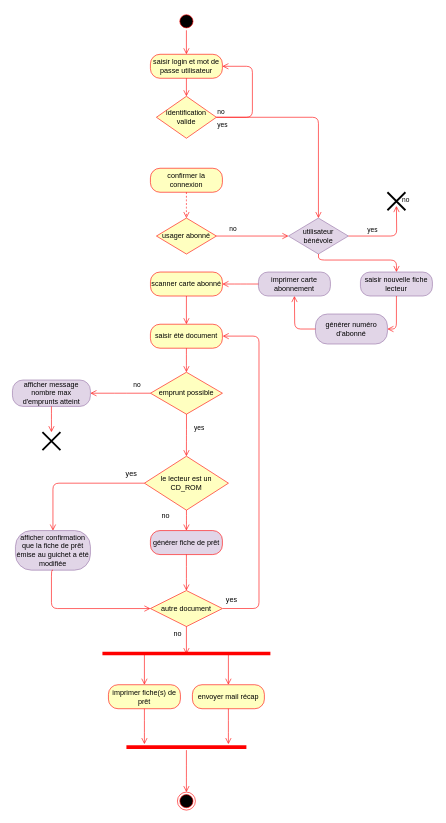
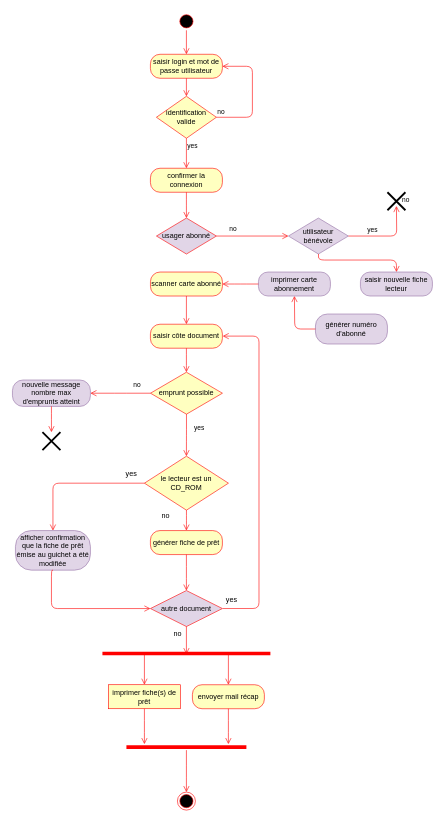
  <mxCell id="0" />
  <mxCell id="1" parent="0" />
  <mxCell id="2" value="" style="ellipse;html=1;shape=startState;fillColor=#000000;strokeColor=#ff0000;" parent="1" vertex="1"><mxGeometry x="295" y="20" width="30" height="30" as="geometry" /></mxCell>
  <mxCell id="3" value="" style="edgeStyle=orthogonalEdgeStyle;html=1;verticalAlign=bottom;endArrow=open;endSize=8;strokeColor=#ff0000;entryX=0.5;entryY=0;entryDx=0;entryDy=0;" parent="1" source="2" target="4" edge="1"><mxGeometry relative="1" as="geometry"><mxPoint x="310.05" y="140" as="targetPoint" /></mxGeometry></mxCell>
  <mxCell id="4" value="saisir login et mot de passe utilisateur" style="rounded=1;whiteSpace=wrap;html=1;arcSize=40;fontColor=#000000;fillColor=#ffffc0;strokeColor=#ff0000;" parent="1" vertex="1"><mxGeometry x="250" y="90" width="120" height="40" as="geometry" /></mxCell>
- <mxCell id="5" value="usager abonné" style="rhombus;whiteSpace=wrap;html=1;fillColor=#ffffc0;strokeColor=#ff0000;" parent="1" vertex="1"><mxGeometry x="260.06" y="363" width="100" height="60" as="geometry" /></mxCell>
+ <mxCell id="5" value="usager abonné" style="rhombus;whiteSpace=wrap;html=1;fillColor=#e1d5e7;strokeColor=#ff0000;" parent="1" vertex="1"><mxGeometry x="260.06" y="363" width="100" height="60" as="geometry" /></mxCell>
  <mxCell id="6" value="no" style="edgeStyle=orthogonalEdgeStyle;html=1;align=left;verticalAlign=bottom;endArrow=open;endSize=8;strokeColor=#ff0000;entryX=0;entryY=0.5;entryDx=0;entryDy=0;" parent="1" source="5" target="7" edge="1"><mxGeometry x="-0.668" y="3" relative="1" as="geometry"><mxPoint x="450.11" y="413" as="targetPoint" /><mxPoint as="offset" /></mxGeometry></mxCell>
  <mxCell id="7" value="utilisateur bénévole" style="rhombus;whiteSpace=wrap;html=1;fillColor=#e1d5e7;strokeColor=#9673a6;" parent="1" vertex="1"><mxGeometry x="480.06" y="363" width="100" height="60" as="geometry" /></mxCell>
  <mxCell id="8" value="no" style="edgeStyle=orthogonalEdgeStyle;html=1;align=left;verticalAlign=bottom;endArrow=open;endSize=8;strokeColor=#ff0000;" parent="1" source="7" edge="1"><mxGeometry x="0.23" y="88" relative="1" as="geometry"><mxPoint x="660.11" y="343" as="targetPoint" /><mxPoint x="8" y="37" as="offset" /></mxGeometry></mxCell>
  <mxCell id="9" value="yes" style="edgeStyle=orthogonalEdgeStyle;html=1;align=left;verticalAlign=top;endArrow=open;endSize=8;strokeColor=#ff0000;entryX=0.5;entryY=0;entryDx=0;entryDy=0;" parent="1" edge="1"><mxGeometry x="0.125" y="63" relative="1" as="geometry"><mxPoint x="660.203" y="453" as="targetPoint" /><mxPoint x="530.203" y="422.914" as="sourcePoint" /><Array as="points"><mxPoint x="530.06" y="433" /><mxPoint x="660.06" y="433" /></Array><mxPoint as="offset" /></mxGeometry></mxCell>
  <mxCell id="10" value="" style="shape=umlDestroy;whiteSpace=wrap;html=1;strokeWidth=3;" parent="1" vertex="1"><mxGeometry x="645.11" y="320" width="30" height="30" as="geometry" /></mxCell>
  <mxCell id="11" value="saisir nouvelle fiche lecteur" style="rounded=1;whiteSpace=wrap;html=1;arcSize=40;fillColor=#e1d5e7;strokeColor=#9673a6;" parent="1" vertex="1"><mxGeometry x="600.11" y="453" width="120" height="40" as="geometry" /></mxCell>
- <mxCell id="12" value="" style="edgeStyle=orthogonalEdgeStyle;html=1;verticalAlign=bottom;endArrow=open;endSize=8;strokeColor=#ff0000;exitX=0.5;exitY=1;exitDx=0;exitDy=0;entryX=1;entryY=0.5;entryDx=0;entryDy=0;" parent="1" source="11" target="14" edge="1"><mxGeometry relative="1" as="geometry"><mxPoint x="540.06" y="473" as="targetPoint" /><Array as="points" /></mxGeometry></mxCell>
  <mxCell id="13" value="scanner carte abonné" style="rounded=1;whiteSpace=wrap;html=1;arcSize=40;fontColor=#000000;fillColor=#ffffc0;strokeColor=#ff0000;" parent="1" vertex="1"><mxGeometry x="250.06" y="453" width="120" height="40" as="geometry" /></mxCell>
  <mxCell id="14" value="générer numéro d'abonné" style="rounded=1;whiteSpace=wrap;html=1;arcSize=40;fillColor=#e1d5e7;strokeColor=#9673a6;" parent="1" vertex="1"><mxGeometry x="525.11" y="523" width="120" height="50" as="geometry" /></mxCell>
  <mxCell id="15" value="" style="edgeStyle=orthogonalEdgeStyle;html=1;verticalAlign=bottom;endArrow=open;endSize=8;strokeColor=#ff0000;entryX=0.5;entryY=0;entryDx=0;entryDy=0;" parent="1" source="4" target="51" edge="1"><mxGeometry relative="1" as="geometry"><mxPoint x="310.05" y="210" as="targetPoint" /><mxPoint x="310.05" y="180" as="sourcePoint" /></mxGeometry></mxCell>
  <mxCell id="16" value="confirmer la connexion" style="rounded=1;whiteSpace=wrap;html=1;arcSize=40;fontColor=#000000;fillColor=#ffffc0;strokeColor=#ff0000;" parent="1" vertex="1"><mxGeometry x="250" y="280" width="120" height="40" as="geometry" /></mxCell>
- <mxCell id="17" value="" style="edgeStyle=orthogonalEdgeStyle;html=1;verticalAlign=bottom;endArrow=open;endSize=8;strokeColor=#ff0000;entryX=0.5;entryY=0;entryDx=0;entryDy=0;dashed=1;" parent="1" source="16" target="5" edge="1"><mxGeometry relative="1" as="geometry"><mxPoint x="310" y="360" as="targetPoint" /></mxGeometry></mxCell>
+ <mxCell id="17" value="" style="edgeStyle=orthogonalEdgeStyle;html=1;verticalAlign=bottom;endArrow=open;endSize=8;strokeColor=#ff0000;entryX=0.5;entryY=0;entryDx=0;entryDy=0;" parent="1" source="16" target="5" edge="1"><mxGeometry relative="1" as="geometry"><mxPoint x="310" y="360" as="targetPoint" /></mxGeometry></mxCell>
  <mxCell id="18" value="" style="edgeStyle=orthogonalEdgeStyle;html=1;verticalAlign=bottom;endArrow=open;endSize=8;strokeColor=#ff0000;exitX=0;exitY=0.5;exitDx=0;exitDy=0;" parent="1" source="14" edge="1"><mxGeometry relative="1" as="geometry"><mxPoint x="490.06" y="493" as="targetPoint" /><mxPoint x="320.203" y="593" as="sourcePoint" /></mxGeometry></mxCell>
  <mxCell id="19" value="imprimer carte abonnement" style="rounded=1;whiteSpace=wrap;html=1;arcSize=40;fillColor=#e1d5e7;strokeColor=#9673a6;" parent="1" vertex="1"><mxGeometry x="430.06" y="453" width="120" height="40" as="geometry" /></mxCell>
  <mxCell id="20" value="" style="edgeStyle=orthogonalEdgeStyle;html=1;verticalAlign=bottom;endArrow=open;endSize=8;strokeColor=#ff0000;exitX=0;exitY=0.5;exitDx=0;exitDy=0;" parent="1" source="19" edge="1"><mxGeometry relative="1" as="geometry"><mxPoint x="370.06" y="473" as="targetPoint" /><mxPoint x="320.203" y="593" as="sourcePoint" /></mxGeometry></mxCell>
  <mxCell id="21" value="" style="edgeStyle=orthogonalEdgeStyle;html=1;verticalAlign=bottom;endArrow=open;endSize=8;strokeColor=#ff0000;" parent="1" edge="1"><mxGeometry relative="1" as="geometry"><mxPoint x="310" y="540" as="targetPoint" /><mxPoint x="310" y="493" as="sourcePoint" /></mxGeometry></mxCell>
- <mxCell id="22" value="saisir été document" style="rounded=1;whiteSpace=wrap;html=1;arcSize=40;fontColor=#000000;fillColor=#ffffc0;strokeColor=#ff0000;" parent="1" vertex="1"><mxGeometry x="250" y="540" width="120" height="40" as="geometry" /></mxCell>
+ <mxCell id="22" value="saisir côte document" style="rounded=1;whiteSpace=wrap;html=1;arcSize=40;fontColor=#000000;fillColor=#ffffc0;strokeColor=#ff0000;" parent="1" vertex="1"><mxGeometry x="250" y="540" width="120" height="40" as="geometry" /></mxCell>
  <mxCell id="23" value="" style="edgeStyle=orthogonalEdgeStyle;html=1;verticalAlign=bottom;endArrow=open;endSize=8;strokeColor=#ff0000;" parent="1" source="22" edge="1"><mxGeometry relative="1" as="geometry"><mxPoint x="310" y="620" as="targetPoint" /></mxGeometry></mxCell>
  <mxCell id="24" value="emprunt possible" style="rhombus;whiteSpace=wrap;html=1;fillColor=#ffffc0;strokeColor=#ff0000;" parent="1" vertex="1"><mxGeometry x="250.06" y="620" width="120" height="70" as="geometry" /></mxCell>
  <mxCell id="25" value="no" style="edgeStyle=orthogonalEdgeStyle;html=1;align=left;verticalAlign=bottom;endArrow=open;endSize=8;strokeColor=#ff0000;exitX=0;exitY=0.5;exitDx=0;exitDy=0;" parent="1" source="24" edge="1"><mxGeometry x="-0.399" y="-5" relative="1" as="geometry"><mxPoint x="150" y="655" as="targetPoint" /><mxPoint as="offset" /></mxGeometry></mxCell>
  <mxCell id="26" value="yes" style="edgeStyle=orthogonalEdgeStyle;html=1;align=left;verticalAlign=top;endArrow=open;endSize=8;strokeColor=#ff0000;" parent="1" source="24" edge="1"><mxGeometry x="0.001" y="27" relative="1" as="geometry"><mxPoint x="310" y="760" as="targetPoint" /><mxPoint x="-17" y="-25" as="offset" /></mxGeometry></mxCell>
- <mxCell id="27" value="générer fiche de prêt" style="rounded=1;whiteSpace=wrap;html=1;arcSize=40;fontColor=#000000;fillColor=#e1d5e7;strokeColor=#ff0000;" parent="1" vertex="1"><mxGeometry x="250" y="884" width="120" height="40" as="geometry" /></mxCell>
+ <mxCell id="27" value="générer fiche de prêt" style="rounded=1;whiteSpace=wrap;html=1;arcSize=40;fontColor=#000000;fillColor=#ffffc0;strokeColor=#ff0000;" parent="1" vertex="1"><mxGeometry x="250" y="884" width="120" height="40" as="geometry" /></mxCell>
  <mxCell id="28" value="" style="edgeStyle=orthogonalEdgeStyle;html=1;verticalAlign=bottom;endArrow=open;endSize=8;strokeColor=#ff0000;" parent="1" source="27" edge="1"><mxGeometry relative="1" as="geometry"><mxPoint x="310" y="984" as="targetPoint" /></mxGeometry></mxCell>
- <mxCell id="29" value="autre document" style="rhombus;whiteSpace=wrap;html=1;fillColor=#ffffc0;strokeColor=#ff0000;" parent="1" vertex="1"><mxGeometry x="250" y="984" width="120" height="60" as="geometry" /></mxCell>
+ <mxCell id="29" value="autre document" style="rhombus;whiteSpace=wrap;html=1;fillColor=#e1d5e7;strokeColor=#ff0000;" parent="1" vertex="1"><mxGeometry x="250" y="984" width="120" height="60" as="geometry" /></mxCell>
  <mxCell id="30" value="" style="edgeStyle=orthogonalEdgeStyle;html=1;align=left;verticalAlign=bottom;endArrow=open;endSize=8;strokeColor=#ff0000;entryX=1;entryY=0.5;entryDx=0;entryDy=0;exitX=1;exitY=0.5;exitDx=0;exitDy=0;" parent="1" edge="1"><mxGeometry x="-0.733" y="121" relative="1" as="geometry"><mxPoint x="370.529" y="559.824" as="targetPoint" /><mxPoint x="370.529" y="1013.941" as="sourcePoint" /><Array as="points"><mxPoint x="431" y="1014" /><mxPoint x="431" y="560" /></Array><mxPoint x="11" y="50" as="offset" /></mxGeometry></mxCell>
  <mxCell id="31" value="" style="edgeStyle=orthogonalEdgeStyle;html=1;align=left;verticalAlign=top;endArrow=open;endSize=8;strokeColor=#ff0000;entryX=0.5;entryY=0.6;entryDx=0;entryDy=0;entryPerimeter=0;" parent="1" source="29" target="35" edge="1"><mxGeometry x="-0.12" y="116" relative="1" as="geometry"><mxPoint x="310" y="1124" as="targetPoint" /><mxPoint x="-27" y="-76" as="offset" /></mxGeometry></mxCell>
  <mxCell id="32" value="" style="shape=umlDestroy;whiteSpace=wrap;html=1;strokeWidth=3;" parent="1" vertex="1"><mxGeometry x="70" y="720" width="30" height="30" as="geometry" /></mxCell>
- <mxCell id="33" value="afficher message nombre max d'emprunts atteint" style="rounded=1;whiteSpace=wrap;html=1;arcSize=40;fillColor=#e1d5e7;strokeColor=#9673a6;" parent="1" vertex="1"><mxGeometry x="20" y="633" width="130" height="44" as="geometry" /></mxCell>
+ <mxCell id="33" value="nouvelle message nombre max d'emprunts atteint" style="rounded=1;whiteSpace=wrap;html=1;arcSize=40;fillColor=#e1d5e7;strokeColor=#9673a6;" parent="1" vertex="1"><mxGeometry x="20" y="633" width="130" height="44" as="geometry" /></mxCell>
  <mxCell id="34" value="" style="edgeStyle=orthogonalEdgeStyle;html=1;verticalAlign=bottom;endArrow=open;endSize=8;strokeColor=#ff0000;" parent="1" source="33" edge="1"><mxGeometry relative="1" as="geometry"><mxPoint x="85" y="720" as="targetPoint" /></mxGeometry></mxCell>
  <mxCell id="35" value="" style="shape=line;html=1;strokeWidth=6;strokeColor=#ff0000;" parent="1" vertex="1"><mxGeometry x="170" y="1084" width="280" height="10" as="geometry" /></mxCell>
- <mxCell id="36" value="imprimer fiche(s) de prêt" style="rounded=1;whiteSpace=wrap;html=1;arcSize=40;fontColor=#000000;fillColor=#ffffc0;strokeColor=#ff0000;" parent="1" vertex="1"><mxGeometry x="180" y="1141" width="120" height="40" as="geometry" /></mxCell>
+ <mxCell id="36" value="imprimer fiche(s) de prêt" style="whiteSpace=wrap;html=1;arcSize=40;fontColor=#000000;fillColor=#ffffc0;strokeColor=#ff0000;rounded=0;" parent="1" vertex="1"><mxGeometry x="180" y="1141" width="120" height="40" as="geometry" /></mxCell>
  <mxCell id="37" value="envoyer mail récap" style="rounded=1;whiteSpace=wrap;html=1;arcSize=40;fontColor=#000000;fillColor=#ffffc0;strokeColor=#ff0000;" parent="1" vertex="1"><mxGeometry x="320" y="1141" width="120" height="40" as="geometry" /></mxCell>
  <mxCell id="38" value="" style="edgeStyle=orthogonalEdgeStyle;html=1;verticalAlign=bottom;endArrow=open;endSize=8;strokeColor=#ff0000;exitX=0.25;exitY=0.5;exitDx=0;exitDy=0;exitPerimeter=0;entryX=0.5;entryY=0;entryDx=0;entryDy=0;" parent="1" source="35" target="36" edge="1"><mxGeometry relative="1" as="geometry"><mxPoint x="240" y="1174" as="targetPoint" /><mxPoint x="249" y="1224" as="sourcePoint" /></mxGeometry></mxCell>
  <mxCell id="39" value="" style="edgeStyle=orthogonalEdgeStyle;html=1;verticalAlign=bottom;endArrow=open;endSize=8;strokeColor=#ff0000;exitX=0.75;exitY=0.5;exitDx=0;exitDy=0;exitPerimeter=0;entryX=0.5;entryY=0;entryDx=0;entryDy=0;" parent="1" source="35" target="37" edge="1"><mxGeometry relative="1" as="geometry"><mxPoint x="250" y="1184" as="targetPoint" /><mxPoint x="250" y="1099" as="sourcePoint" /></mxGeometry></mxCell>
  <mxCell id="40" value="le lecteur est un CD_ROM" style="rhombus;whiteSpace=wrap;html=1;fillColor=#ffffc0;strokeColor=#ff0000;" parent="1" vertex="1"><mxGeometry x="240.03" y="760" width="140.06" height="90" as="geometry" /></mxCell>
  <mxCell id="41" value="" style="edgeStyle=orthogonalEdgeStyle;html=1;align=left;verticalAlign=bottom;endArrow=open;endSize=8;strokeColor=#ff0000;exitX=0;exitY=0.5;exitDx=0;exitDy=0;entryX=0.5;entryY=0;entryDx=0;entryDy=0;" parent="1" source="40" target="46" edge="1"><mxGeometry x="-1" relative="1" as="geometry"><mxPoint x="90" y="840" as="targetPoint" /><Array as="points"><mxPoint x="88" y="805" /></Array></mxGeometry></mxCell>
  <mxCell id="42" value="yes" style="text;html=1;align=center;verticalAlign=middle;resizable=0;points=[];autosize=1;" parent="1" vertex="1"><mxGeometry x="203" y="780" width="30" height="20" as="geometry" /></mxCell>
  <mxCell id="43" value="no" style="text;html=1;align=center;verticalAlign=middle;resizable=0;points=[];autosize=1;" parent="1" vertex="1"><mxGeometry x="260.06" y="850" width="30" height="20" as="geometry" /></mxCell>
  <mxCell id="44" value="yes" style="text;html=1;align=center;verticalAlign=middle;resizable=0;points=[];autosize=1;" parent="1" vertex="1"><mxGeometry x="370.06" y="990" width="30" height="20" as="geometry" /></mxCell>
  <mxCell id="45" value="no" style="text;html=1;align=center;verticalAlign=middle;resizable=0;points=[];autosize=1;" parent="1" vertex="1"><mxGeometry x="280" y="1047" width="30" height="20" as="geometry" /></mxCell>
  <mxCell id="46" value="afficher confirmation que la fiche de prêt émise au guichet a été modifiée" style="rounded=1;whiteSpace=wrap;html=1;arcSize=40;fillColor=#e1d5e7;strokeColor=#9673a6;" parent="1" vertex="1"><mxGeometry x="25" y="884" width="125" height="66" as="geometry" /></mxCell>
  <mxCell id="47" value="" style="edgeStyle=orthogonalEdgeStyle;html=1;verticalAlign=bottom;endArrow=open;endSize=8;strokeColor=#ff0000;exitX=0.5;exitY=1;exitDx=0;exitDy=0;entryX=0;entryY=0.5;entryDx=0;entryDy=0;" parent="1" source="46" target="29" edge="1"><mxGeometry relative="1" as="geometry"><mxPoint x="-30" y="1030" as="targetPoint" /><Array as="points"><mxPoint x="85" y="1014" /></Array></mxGeometry></mxCell>
  <mxCell id="48" value="" style="edgeStyle=orthogonalEdgeStyle;html=1;verticalAlign=bottom;endArrow=open;endSize=8;strokeColor=#ff0000;exitX=0.5;exitY=1;exitDx=0;exitDy=0;entryX=0.5;entryY=0;entryDx=0;entryDy=0;" parent="1" source="40" target="27" edge="1"><mxGeometry relative="1" as="geometry"><mxPoint x="314.79" y="893" as="targetPoint" /><mxPoint x="315" y="870" as="sourcePoint" /></mxGeometry></mxCell>
  <mxCell id="49" value="" style="edgeStyle=orthogonalEdgeStyle;html=1;verticalAlign=bottom;endArrow=open;endSize=8;strokeColor=#ff0000;exitX=0.5;exitY=1;exitDx=0;exitDy=0;" parent="1" source="37" edge="1"><mxGeometry relative="1" as="geometry"><mxPoint x="380" y="1240" as="targetPoint" /><mxPoint x="390" y="1099" as="sourcePoint" /></mxGeometry></mxCell>
  <mxCell id="50" value="" style="edgeStyle=orthogonalEdgeStyle;html=1;verticalAlign=bottom;endArrow=open;endSize=8;strokeColor=#ff0000;exitX=0.5;exitY=1;exitDx=0;exitDy=0;" parent="1" source="36" edge="1"><mxGeometry relative="1" as="geometry"><mxPoint x="240" y="1240" as="targetPoint" /><mxPoint x="90.03" y="1181" as="sourcePoint" /></mxGeometry></mxCell>
  <mxCell id="51" value="identification valide" style="rhombus;whiteSpace=wrap;html=1;fillColor=#ffffc0;strokeColor=#ff0000;" parent="1" vertex="1"><mxGeometry x="260" y="160" width="100" height="70" as="geometry" /></mxCell>
- <mxCell id="52" value="yes" style="edgeStyle=orthogonalEdgeStyle;html=1;align=left;verticalAlign=top;endArrow=open;endSize=8;strokeColor=#ff0000;" parent="1" source="51" target="7" edge="1"><mxGeometry x="-1" relative="1" as="geometry"><mxPoint x="310" y="260" as="targetPoint" /></mxGeometry></mxCell>
+ <mxCell id="52" value="yes" style="edgeStyle=orthogonalEdgeStyle;html=1;align=left;verticalAlign=top;endArrow=open;endSize=8;strokeColor=#ff0000;entryX=0.5;entryY=0;entryDx=0;entryDy=0;" parent="1" source="51" target="16" edge="1"><mxGeometry x="-1" relative="1" as="geometry"><mxPoint x="310" y="260" as="targetPoint" /></mxGeometry></mxCell>
  <mxCell id="53" value="" style="shape=line;html=1;strokeWidth=6;strokeColor=#ff0000;" parent="1" vertex="1"><mxGeometry x="210" y="1240" width="200" height="10" as="geometry" /></mxCell>
  <mxCell id="54" value="" style="edgeStyle=orthogonalEdgeStyle;html=1;verticalAlign=bottom;endArrow=open;endSize=8;strokeColor=#ff0000;" parent="1" source="53" edge="1"><mxGeometry relative="1" as="geometry"><mxPoint x="310" y="1320" as="targetPoint" /></mxGeometry></mxCell>
  <mxCell id="55" value="" style="ellipse;html=1;shape=endState;fillColor=#000000;strokeColor=#ff0000;" parent="1" vertex="1"><mxGeometry x="295" y="1320" width="30" height="30" as="geometry" /></mxCell>
  <mxCell id="56" value="no" style="edgeStyle=orthogonalEdgeStyle;html=1;align=left;verticalAlign=bottom;endArrow=open;endSize=8;strokeColor=#ff0000;exitX=1;exitY=0.5;exitDx=0;exitDy=0;entryX=1;entryY=0.5;entryDx=0;entryDy=0;" parent="1" source="51" target="4" edge="1"><mxGeometry x="-1" relative="1" as="geometry"><mxPoint x="60" y="240" as="targetPoint" /><Array as="points"><mxPoint x="420" y="195" /><mxPoint x="420" y="110" /></Array></mxGeometry></mxCell>
